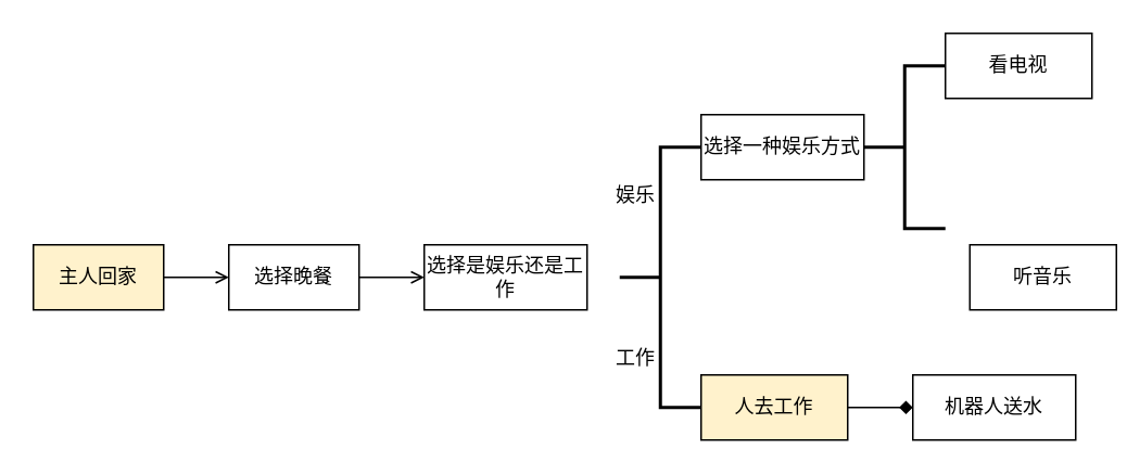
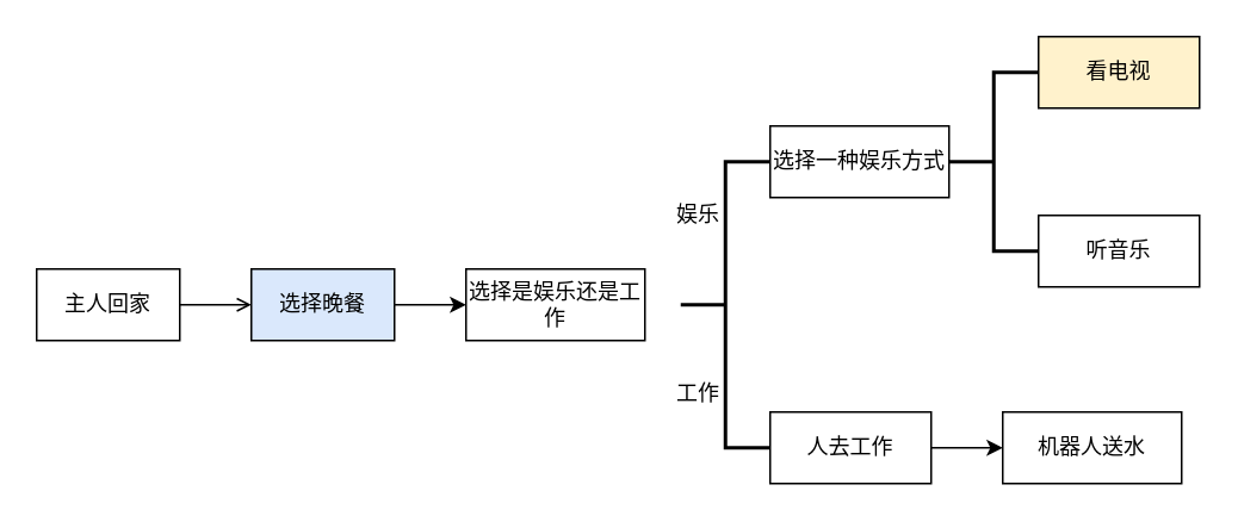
  <mxCell id="0" />
  <mxCell id="1" parent="0" />
- <mxCell id="2" value="主人回家" style="rounded=0;whiteSpace=wrap;html=1;fillColor=#fff2cc;" vertex="1" parent="1"><mxGeometry x="20" y="150" width="80" height="40" as="geometry" /></mxCell>
- <mxCell id="3" value="选择晚餐" style="rounded=0;whiteSpace=wrap;html=1;" vertex="1" parent="1"><mxGeometry x="140" y="150" width="80" height="40" as="geometry" /></mxCell>
+ <mxCell id="2" value="主人回家" style="rounded=0;whiteSpace=wrap;html=1;" vertex="1" parent="1"><mxGeometry x="20" y="150" width="80" height="40" as="geometry" /></mxCell>
+ <mxCell id="3" value="选择晚餐" style="rounded=0;whiteSpace=wrap;html=1;fillColor=#dae8fc;" vertex="1" parent="1"><mxGeometry x="140" y="150" width="80" height="40" as="geometry" /></mxCell>
  <mxCell id="4" value="选择是娱乐还是工作" style="rounded=0;whiteSpace=wrap;html=1;" vertex="1" parent="1"><mxGeometry x="260" y="150" width="100" height="40" as="geometry" /></mxCell>
  <mxCell id="5" value="" style="strokeWidth=2;html=1;shape=mxgraph.flowchart.annotation_2;align=left;labelPosition=right;pointerEvents=1;" vertex="1" parent="1"><mxGeometry x="380" y="90" width="50" height="160" as="geometry" /></mxCell>
  <mxCell id="6" value="娱乐" style="text;html=1;strokeColor=none;fillColor=none;align=center;verticalAlign=middle;whiteSpace=wrap;rounded=0;" vertex="1" parent="1"><mxGeometry x="370" y="110" width="40" height="20" as="geometry" /></mxCell>
  <mxCell id="7" value="工作" style="text;html=1;strokeColor=none;fillColor=none;align=center;verticalAlign=middle;whiteSpace=wrap;rounded=0;" vertex="1" parent="1"><mxGeometry x="370" y="210" width="40" height="20" as="geometry" /></mxCell>
  <mxCell id="8" value="选择一种娱乐方式" style="rounded=0;whiteSpace=wrap;html=1;" vertex="1" parent="1"><mxGeometry x="430" y="70" width="100" height="40" as="geometry" /></mxCell>
- <mxCell id="9" value="人去工作" style="rounded=0;whiteSpace=wrap;html=1;fillColor=#fff2cc;" vertex="1" parent="1"><mxGeometry x="430" y="230" width="90" height="40" as="geometry" /></mxCell>
+ <mxCell id="9" value="人去工作" style="rounded=0;whiteSpace=wrap;html=1;" vertex="1" parent="1"><mxGeometry x="430" y="230" width="90" height="40" as="geometry" /></mxCell>
  <mxCell id="10" value="机器人送水" style="rounded=0;whiteSpace=wrap;html=1;" vertex="1" parent="1"><mxGeometry x="560" y="230" width="100" height="40" as="geometry" /></mxCell>
  <mxCell id="11" value="" style="strokeWidth=2;html=1;shape=mxgraph.flowchart.annotation_2;align=left;labelPosition=right;pointerEvents=1;" vertex="1" parent="1"><mxGeometry x="530" y="40" width="50" height="100" as="geometry" /></mxCell>
- <mxCell id="12" value="看电视" style="rounded=0;whiteSpace=wrap;html=1;" vertex="1" parent="1"><mxGeometry x="580" y="20" width="90" height="40" as="geometry" /></mxCell>
- <mxCell id="13" value="听音乐" style="rounded=0;whiteSpace=wrap;html=1;" vertex="1" parent="1"><mxGeometry x="595" y="150" width="90" height="40" as="geometry" /></mxCell>
- <mxCell id="14" value="" style="endArrow=diamond;html=1;exitX=1;exitY=0.5;exitDx=0;exitDy=0;entryX=0;entryY=0.5;entryDx=0;entryDy=0;" edge="1" parent="1" source="9" target="10"><mxGeometry width="50" height="50" relative="1" as="geometry"><mxPoint x="490" y="160" as="sourcePoint" /><mxPoint x="540" y="110" as="targetPoint" /></mxGeometry></mxCell>
+ <mxCell id="12" value="看电视" style="rounded=0;whiteSpace=wrap;html=1;fillColor=#fff2cc;" vertex="1" parent="1"><mxGeometry x="580" y="20" width="90" height="40" as="geometry" /></mxCell>
+ <mxCell id="13" value="听音乐" style="rounded=0;whiteSpace=wrap;html=1;" vertex="1" parent="1"><mxGeometry x="580" y="120" width="90" height="40" as="geometry" /></mxCell>
+ <mxCell id="14" value="" style="endArrow=classic;html=1;exitX=1;exitY=0.5;exitDx=0;exitDy=0;entryX=0;entryY=0.5;entryDx=0;entryDy=0;" edge="1" parent="1" source="9" target="10"><mxGeometry width="50" height="50" relative="1" as="geometry"><mxPoint x="490" y="160" as="sourcePoint" /><mxPoint x="540" y="110" as="targetPoint" /></mxGeometry></mxCell>
  <mxCell id="15" value="" style="endArrow=open;html=1;exitX=1;exitY=0.5;exitDx=0;exitDy=0;entryX=0;entryY=0.5;entryDx=0;entryDy=0;" edge="1" parent="1" source="2" target="3"><mxGeometry width="50" height="50" relative="1" as="geometry"><mxPoint x="290" y="160" as="sourcePoint" /><mxPoint x="340" y="110" as="targetPoint" /></mxGeometry></mxCell>
- <mxCell id="16" value="" style="endArrow=open;html=1;exitX=1;exitY=0.5;exitDx=0;exitDy=0;" edge="1" parent="1" source="3" target="4"><mxGeometry width="50" height="50" relative="1" as="geometry"><mxPoint x="290" y="160" as="sourcePoint" /><mxPoint x="340" y="110" as="targetPoint" /></mxGeometry></mxCell>
+ <mxCell id="16" value="" style="endArrow=classic;html=1;exitX=1;exitY=0.5;exitDx=0;exitDy=0;" edge="1" parent="1" source="3" target="4"><mxGeometry width="50" height="50" relative="1" as="geometry"><mxPoint x="290" y="160" as="sourcePoint" /><mxPoint x="340" y="110" as="targetPoint" /></mxGeometry></mxCell>
